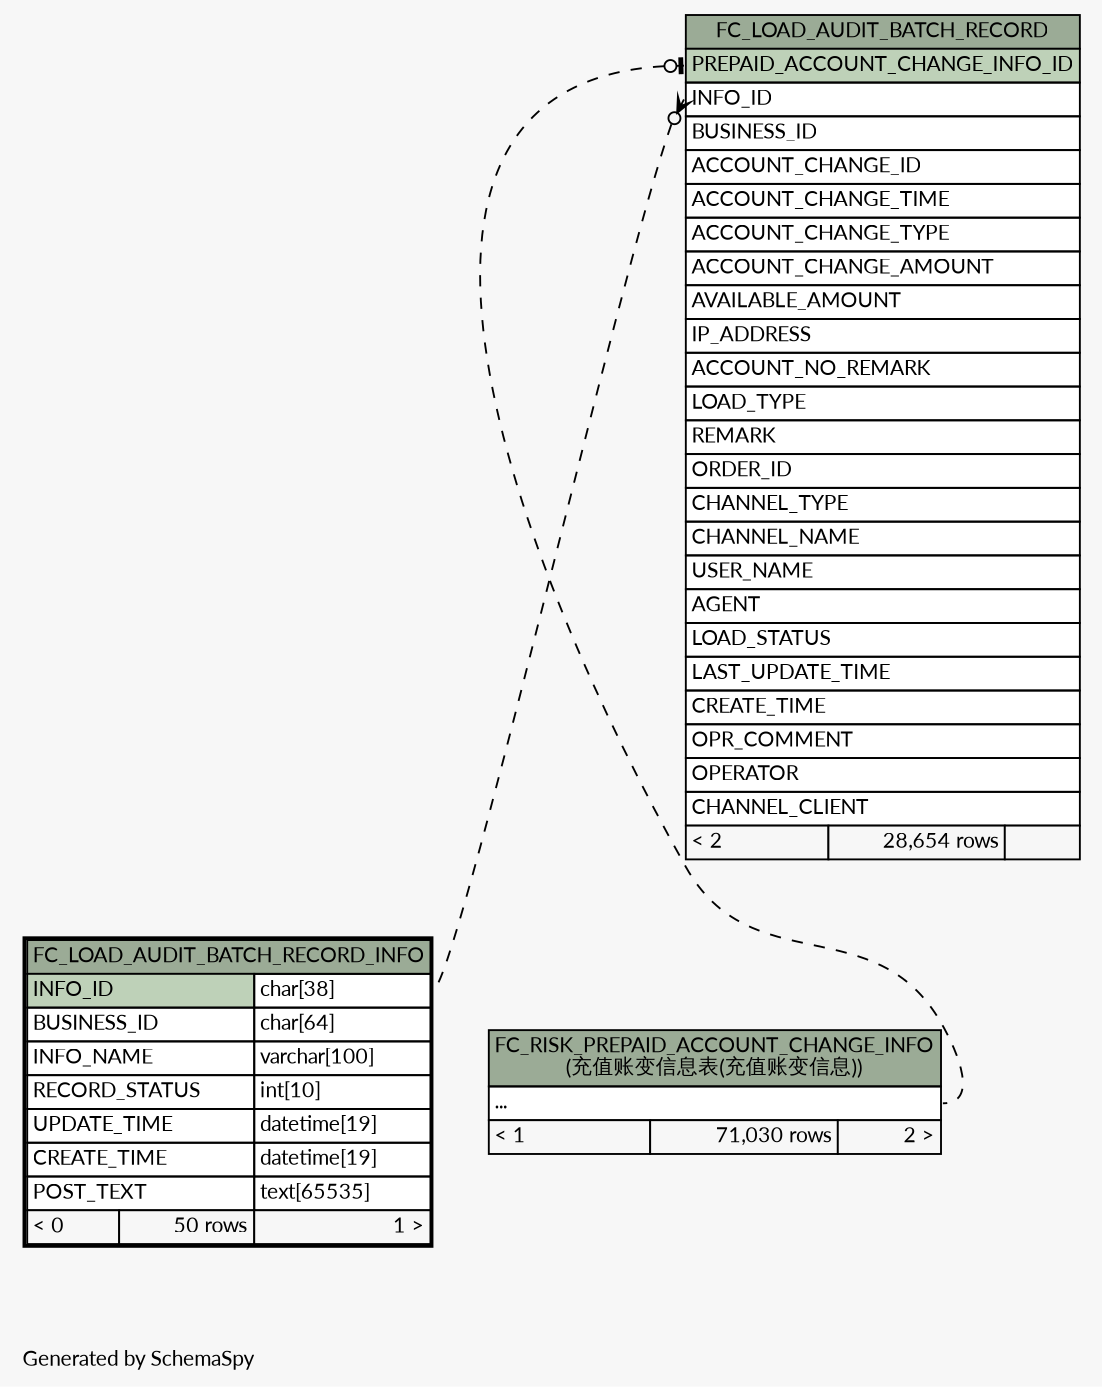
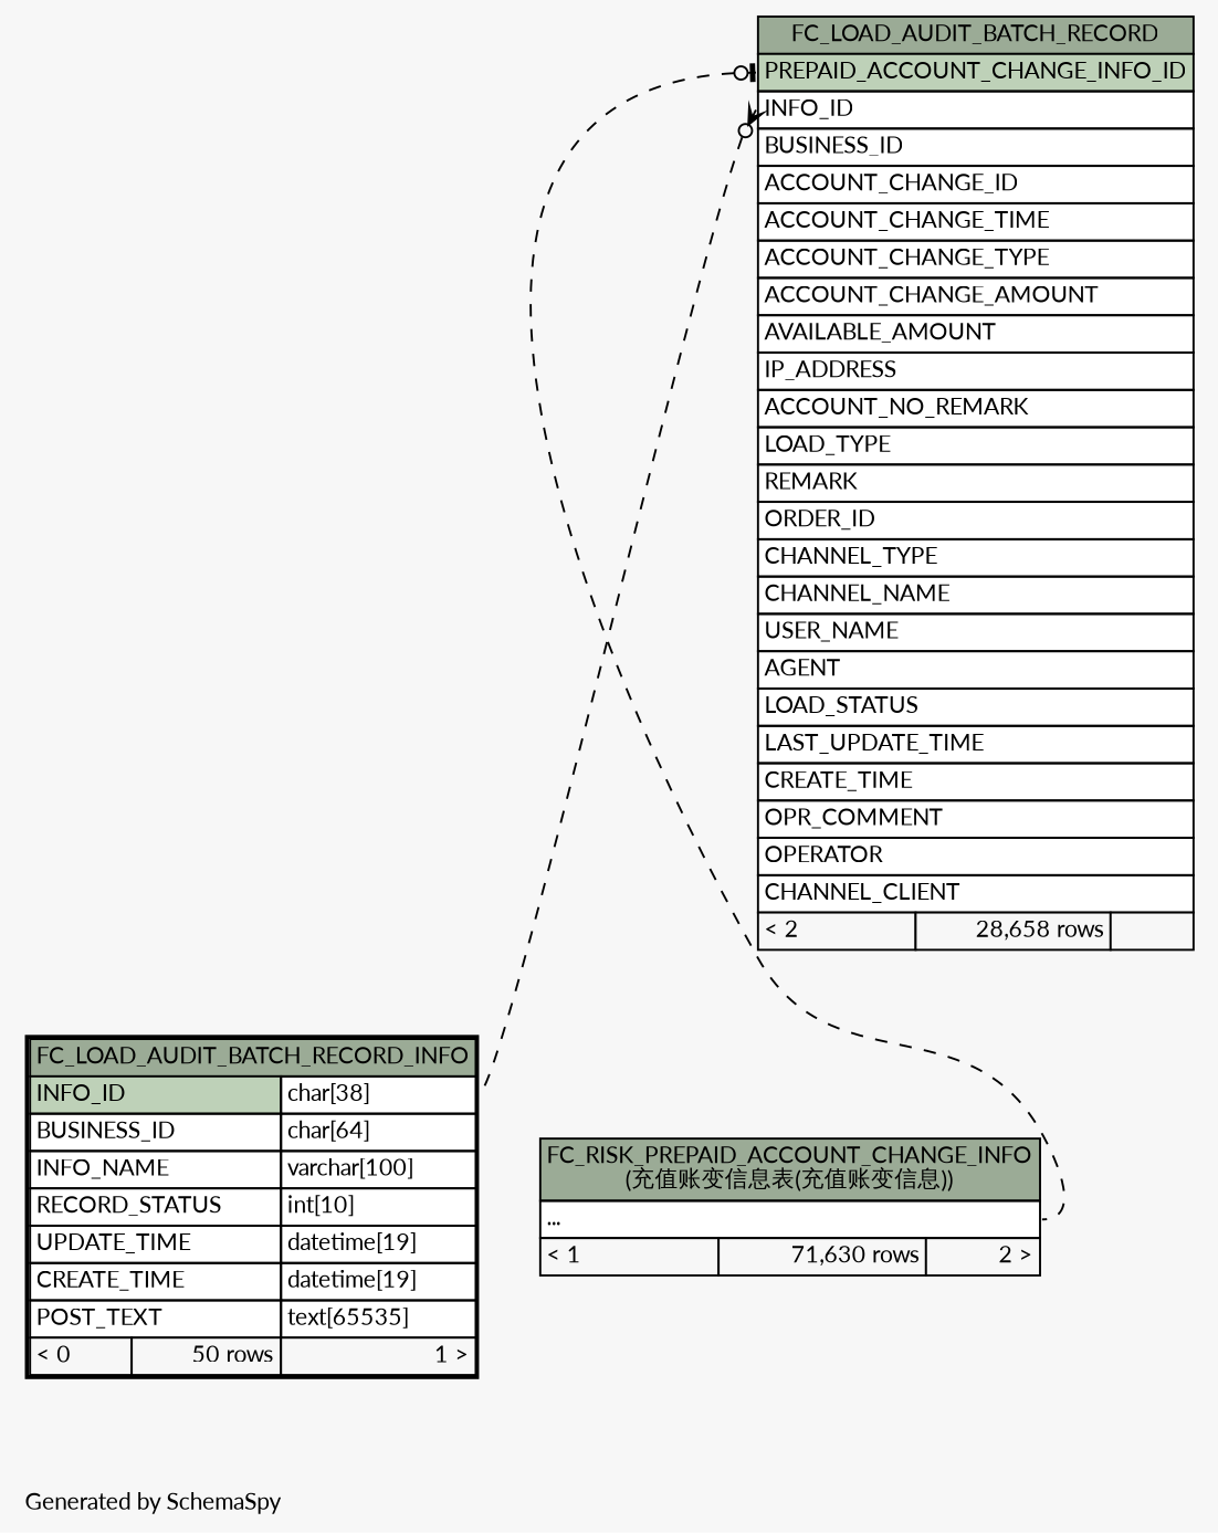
  digraph {
    bgcolor="#f7f7f7"
    fontname=Lato
    fontsize=11
    label="\nGenerated by SchemaSpy"
    labeljust=l
    nodesep=0.18
    rankdir=TB
    ranksep=0.46
    node [fontname=Lato fontsize=11 shape=plaintext]
    edge [arrowhead=none arrowsize=0.8 dir=back fontname=Lato style=dashed]
-   n1 [label=<     <TABLE BORDER="0" CELLBORDER="1" CELLSPACING="0" BGCOLOR="#ffffff">       <TR><TD COLSPAN="3" BGCOLOR="#9bab96" ALIGN="CENTER">FC_LOAD_AUDIT_BATCH_RECORD</TD></TR>       <TR><TD PORT="PREPAID_ACCOUNT_CHANGE_INFO_ID" COLSPAN="3" BGCOLOR="#bed1b8" ALIGN="LEFT">PREPAID_ACCOUNT_CHANGE_INFO_ID</TD></TR>       <TR><TD PORT="INFO_ID" COLSPAN="3" ALIGN="LEFT">INFO_ID</TD></TR>       <TR><TD PORT="BUSINESS_ID" COLSPAN="3" ALIGN="LEFT">BUSINESS_ID</TD></TR>       <TR><TD PORT="ACCOUNT_CHANGE_ID" COLSPAN="3" ALIGN="LEFT">ACCOUNT_CHANGE_ID</TD></TR>       <TR><TD PORT="ACCOUNT_CHANGE_TIME" COLSPAN="3" ALIGN="LEFT">ACCOUNT_CHANGE_TIME</TD></TR>       <TR><TD PORT="ACCOUNT_CHANGE_TYPE" COLSPAN="3" ALIGN="LEFT">ACCOUNT_CHANGE_TYPE</TD></TR>       <TR><TD PORT="ACCOUNT_CHANGE_AMOUNT" COLSPAN="3" ALIGN="LEFT">ACCOUNT_CHANGE_AMOUNT</TD></TR>       <TR><TD PORT="AVAILABLE_AMOUNT" COLSPAN="3" ALIGN="LEFT">AVAILABLE_AMOUNT</TD></TR>       <TR><TD PORT="IP_ADDRESS" COLSPAN="3" ALIGN="LEFT">IP_ADDRESS</TD></TR>       <TR><TD PORT="ACCOUNT_NO_REMARK" COLSPAN="3" ALIGN="LEFT">ACCOUNT_NO_REMARK</TD></TR>       <TR><TD PORT="LOAD_TYPE" COLSPAN="3" ALIGN="LEFT">LOAD_TYPE</TD></TR>       <TR><TD PORT="REMARK" COLSPAN="3" ALIGN="LEFT">REMARK</TD></TR>       <TR><TD PORT="ORDER_ID" COLSPAN="3" ALIGN="LEFT">ORDER_ID</TD></TR>       <TR><TD PORT="CHANNEL_TYPE" COLSPAN="3" ALIGN="LEFT">CHANNEL_TYPE</TD></TR>       <TR><TD PORT="CHANNEL_NAME" COLSPAN="3" ALIGN="LEFT">CHANNEL_NAME</TD></TR>       <TR><TD PORT="USER_NAME" COLSPAN="3" ALIGN="LEFT">USER_NAME</TD></TR>       <TR><TD PORT="AGENT" COLSPAN="3" ALIGN="LEFT">AGENT</TD></TR>       <TR><TD PORT="LOAD_STATUS" COLSPAN="3" ALIGN="LEFT">LOAD_STATUS</TD></TR>       <TR><TD PORT="LAST_UPDATE_TIME" COLSPAN="3" ALIGN="LEFT">LAST_UPDATE_TIME</TD></TR>       <TR><TD PORT="CREATE_TIME" COLSPAN="3" ALIGN="LEFT">CREATE_TIME</TD></TR>       <TR><TD PORT="OPR_COMMENT" COLSPAN="3" ALIGN="LEFT">OPR_COMMENT</TD></TR>       <TR><TD PORT="OPERATOR" COLSPAN="3" ALIGN="LEFT">OPERATOR</TD></TR>       <TR><TD PORT="CHANNEL_CLIENT" COLSPAN="3" ALIGN="LEFT">CHANNEL_CLIENT</TD></TR>       <TR><TD ALIGN="LEFT" BGCOLOR="#f7f7f7">&lt; 2</TD><TD ALIGN="RIGHT" BGCOLOR="#f7f7f7">28,654 rows</TD><TD ALIGN="RIGHT" BGCOLOR="#f7f7f7">  </TD></TR>     </TABLE>>]
+   n1 [label=<     <TABLE BORDER="0" CELLBORDER="1" CELLSPACING="0" BGCOLOR="#ffffff">       <TR><TD COLSPAN="3" BGCOLOR="#9bab96" ALIGN="CENTER">FC_LOAD_AUDIT_BATCH_RECORD</TD></TR>       <TR><TD PORT="PREPAID_ACCOUNT_CHANGE_INFO_ID" COLSPAN="3" BGCOLOR="#bed1b8" ALIGN="LEFT">PREPAID_ACCOUNT_CHANGE_INFO_ID</TD></TR>       <TR><TD PORT="INFO_ID" COLSPAN="3" ALIGN="LEFT">INFO_ID</TD></TR>       <TR><TD PORT="BUSINESS_ID" COLSPAN="3" ALIGN="LEFT">BUSINESS_ID</TD></TR>       <TR><TD PORT="ACCOUNT_CHANGE_ID" COLSPAN="3" ALIGN="LEFT">ACCOUNT_CHANGE_ID</TD></TR>       <TR><TD PORT="ACCOUNT_CHANGE_TIME" COLSPAN="3" ALIGN="LEFT">ACCOUNT_CHANGE_TIME</TD></TR>       <TR><TD PORT="ACCOUNT_CHANGE_TYPE" COLSPAN="3" ALIGN="LEFT">ACCOUNT_CHANGE_TYPE</TD></TR>       <TR><TD PORT="ACCOUNT_CHANGE_AMOUNT" COLSPAN="3" ALIGN="LEFT">ACCOUNT_CHANGE_AMOUNT</TD></TR>       <TR><TD PORT="AVAILABLE_AMOUNT" COLSPAN="3" ALIGN="LEFT">AVAILABLE_AMOUNT</TD></TR>       <TR><TD PORT="IP_ADDRESS" COLSPAN="3" ALIGN="LEFT">IP_ADDRESS</TD></TR>       <TR><TD PORT="ACCOUNT_NO_REMARK" COLSPAN="3" ALIGN="LEFT">ACCOUNT_NO_REMARK</TD></TR>       <TR><TD PORT="LOAD_TYPE" COLSPAN="3" ALIGN="LEFT">LOAD_TYPE</TD></TR>       <TR><TD PORT="REMARK" COLSPAN="3" ALIGN="LEFT">REMARK</TD></TR>       <TR><TD PORT="ORDER_ID" COLSPAN="3" ALIGN="LEFT">ORDER_ID</TD></TR>       <TR><TD PORT="CHANNEL_TYPE" COLSPAN="3" ALIGN="LEFT">CHANNEL_TYPE</TD></TR>       <TR><TD PORT="CHANNEL_NAME" COLSPAN="3" ALIGN="LEFT">CHANNEL_NAME</TD></TR>       <TR><TD PORT="USER_NAME" COLSPAN="3" ALIGN="LEFT">USER_NAME</TD></TR>       <TR><TD PORT="AGENT" COLSPAN="3" ALIGN="LEFT">AGENT</TD></TR>       <TR><TD PORT="LOAD_STATUS" COLSPAN="3" ALIGN="LEFT">LOAD_STATUS</TD></TR>       <TR><TD PORT="LAST_UPDATE_TIME" COLSPAN="3" ALIGN="LEFT">LAST_UPDATE_TIME</TD></TR>       <TR><TD PORT="CREATE_TIME" COLSPAN="3" ALIGN="LEFT">CREATE_TIME</TD></TR>       <TR><TD PORT="OPR_COMMENT" COLSPAN="3" ALIGN="LEFT">OPR_COMMENT</TD></TR>       <TR><TD PORT="OPERATOR" COLSPAN="3" ALIGN="LEFT">OPERATOR</TD></TR>       <TR><TD PORT="CHANNEL_CLIENT" COLSPAN="3" ALIGN="LEFT">CHANNEL_CLIENT</TD></TR>       <TR><TD ALIGN="LEFT" BGCOLOR="#f7f7f7">&lt; 2</TD><TD ALIGN="RIGHT" BGCOLOR="#f7f7f7">28,658 rows</TD><TD ALIGN="RIGHT" BGCOLOR="#f7f7f7">  </TD></TR>     </TABLE>>]
    n2 [label=<     <TABLE BORDER="2" CELLBORDER="1" CELLSPACING="0" BGCOLOR="#ffffff">       <TR><TD COLSPAN="3" BGCOLOR="#9bab96" ALIGN="CENTER">FC_LOAD_AUDIT_BATCH_RECORD_INFO</TD></TR>       <TR><TD PORT="INFO_ID" COLSPAN="2" BGCOLOR="#bed1b8" ALIGN="LEFT">INFO_ID</TD><TD PORT="INFO_ID.type" ALIGN="LEFT">char[38]</TD></TR>       <TR><TD PORT="BUSINESS_ID" COLSPAN="2" ALIGN="LEFT">BUSINESS_ID</TD><TD PORT="BUSINESS_ID.type" ALIGN="LEFT">char[64]</TD></TR>       <TR><TD PORT="INFO_NAME" COLSPAN="2" ALIGN="LEFT">INFO_NAME</TD><TD PORT="INFO_NAME.type" ALIGN="LEFT">varchar[100]</TD></TR>       <TR><TD PORT="RECORD_STATUS" COLSPAN="2" ALIGN="LEFT">RECORD_STATUS</TD><TD PORT="RECORD_STATUS.type" ALIGN="LEFT">int[10]</TD></TR>       <TR><TD PORT="UPDATE_TIME" COLSPAN="2" ALIGN="LEFT">UPDATE_TIME</TD><TD PORT="UPDATE_TIME.type" ALIGN="LEFT">datetime[19]</TD></TR>       <TR><TD PORT="CREATE_TIME" COLSPAN="2" ALIGN="LEFT">CREATE_TIME</TD><TD PORT="CREATE_TIME.type" ALIGN="LEFT">datetime[19]</TD></TR>       <TR><TD PORT="POST_TEXT" COLSPAN="2" ALIGN="LEFT">POST_TEXT</TD><TD PORT="POST_TEXT.type" ALIGN="LEFT">text[65535]</TD></TR>       <TR><TD ALIGN="LEFT" BGCOLOR="#f7f7f7">&lt; 0</TD><TD ALIGN="RIGHT" BGCOLOR="#f7f7f7">50 rows</TD><TD ALIGN="RIGHT" BGCOLOR="#f7f7f7">1 &gt;</TD></TR>     </TABLE>>]
-   n3 [label=<     <TABLE BORDER="0" CELLBORDER="1" CELLSPACING="0" BGCOLOR="#ffffff">       <TR><TD COLSPAN="3" BGCOLOR="#9bab96" ALIGN="CENTER">FC_RISK_PREPAID_ACCOUNT_CHANGE_INFO<br/>(充值账变信息表(充值账变信息))</TD></TR>       <TR><TD PORT="elipses" COLSPAN="3" ALIGN="LEFT">...</TD></TR>       <TR><TD ALIGN="LEFT" BGCOLOR="#f7f7f7">&lt; 1</TD><TD ALIGN="RIGHT" BGCOLOR="#f7f7f7">71,030 rows</TD><TD ALIGN="RIGHT" BGCOLOR="#f7f7f7">2 &gt;</TD></TR>     </TABLE>>]
+   n3 [label=<     <TABLE BORDER="0" CELLBORDER="1" CELLSPACING="0" BGCOLOR="#ffffff">       <TR><TD COLSPAN="3" BGCOLOR="#9bab96" ALIGN="CENTER">FC_RISK_PREPAID_ACCOUNT_CHANGE_INFO<br/>(充值账变信息表(充值账变信息))</TD></TR>       <TR><TD PORT="elipses" COLSPAN="3" ALIGN="LEFT">...</TD></TR>       <TR><TD ALIGN="LEFT" BGCOLOR="#f7f7f7">&lt; 1</TD><TD ALIGN="RIGHT" BGCOLOR="#f7f7f7">71,630 rows</TD><TD ALIGN="RIGHT" BGCOLOR="#f7f7f7">2 &gt;</TD></TR>     </TABLE>>]
    n1 -> n2 [arrowtail=crowodot headport="INFO_ID.type:e" tailport="INFO_ID:w"]
    n1 -> n3 [arrowtail=teeodot headport="elipses:e" tailport="PREPAID_ACCOUNT_CHANGE_INFO_ID:w"]
  }
